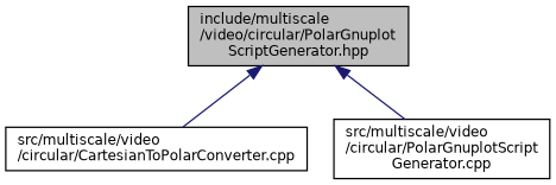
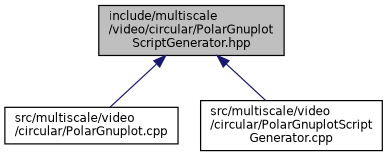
  digraph {
    node [color=black fillcolor=white fontname=Helvetica fontsize=10 shape=record style=filled]
    edge [color=midnightblue dir=back fontname=Helvetica fontsize=10 labelfontname=Helvetica labelfontsize=10 style=solid]
    n1 [fillcolor=grey75 fontcolor=black height=0.2 label="include/multiscale\l/video/circular/PolarGnuplot\lScriptGenerator.hpp" width=0.4]
-   n2 [height=0.2 label="src/multiscale/video\l/circular/CartesianToPolarConverter.cpp" width=0.4]
+   n2 [height=0.2 label="src/multiscale/video\l/circular/PolarGnuplot.cpp" width=0.4]
    n3 [height=0.2 label="src/multiscale/video\l/circular/PolarGnuplotScript\lGenerator.cpp" width=0.4]
    n1 -> n2
    n1 -> n3
  }
